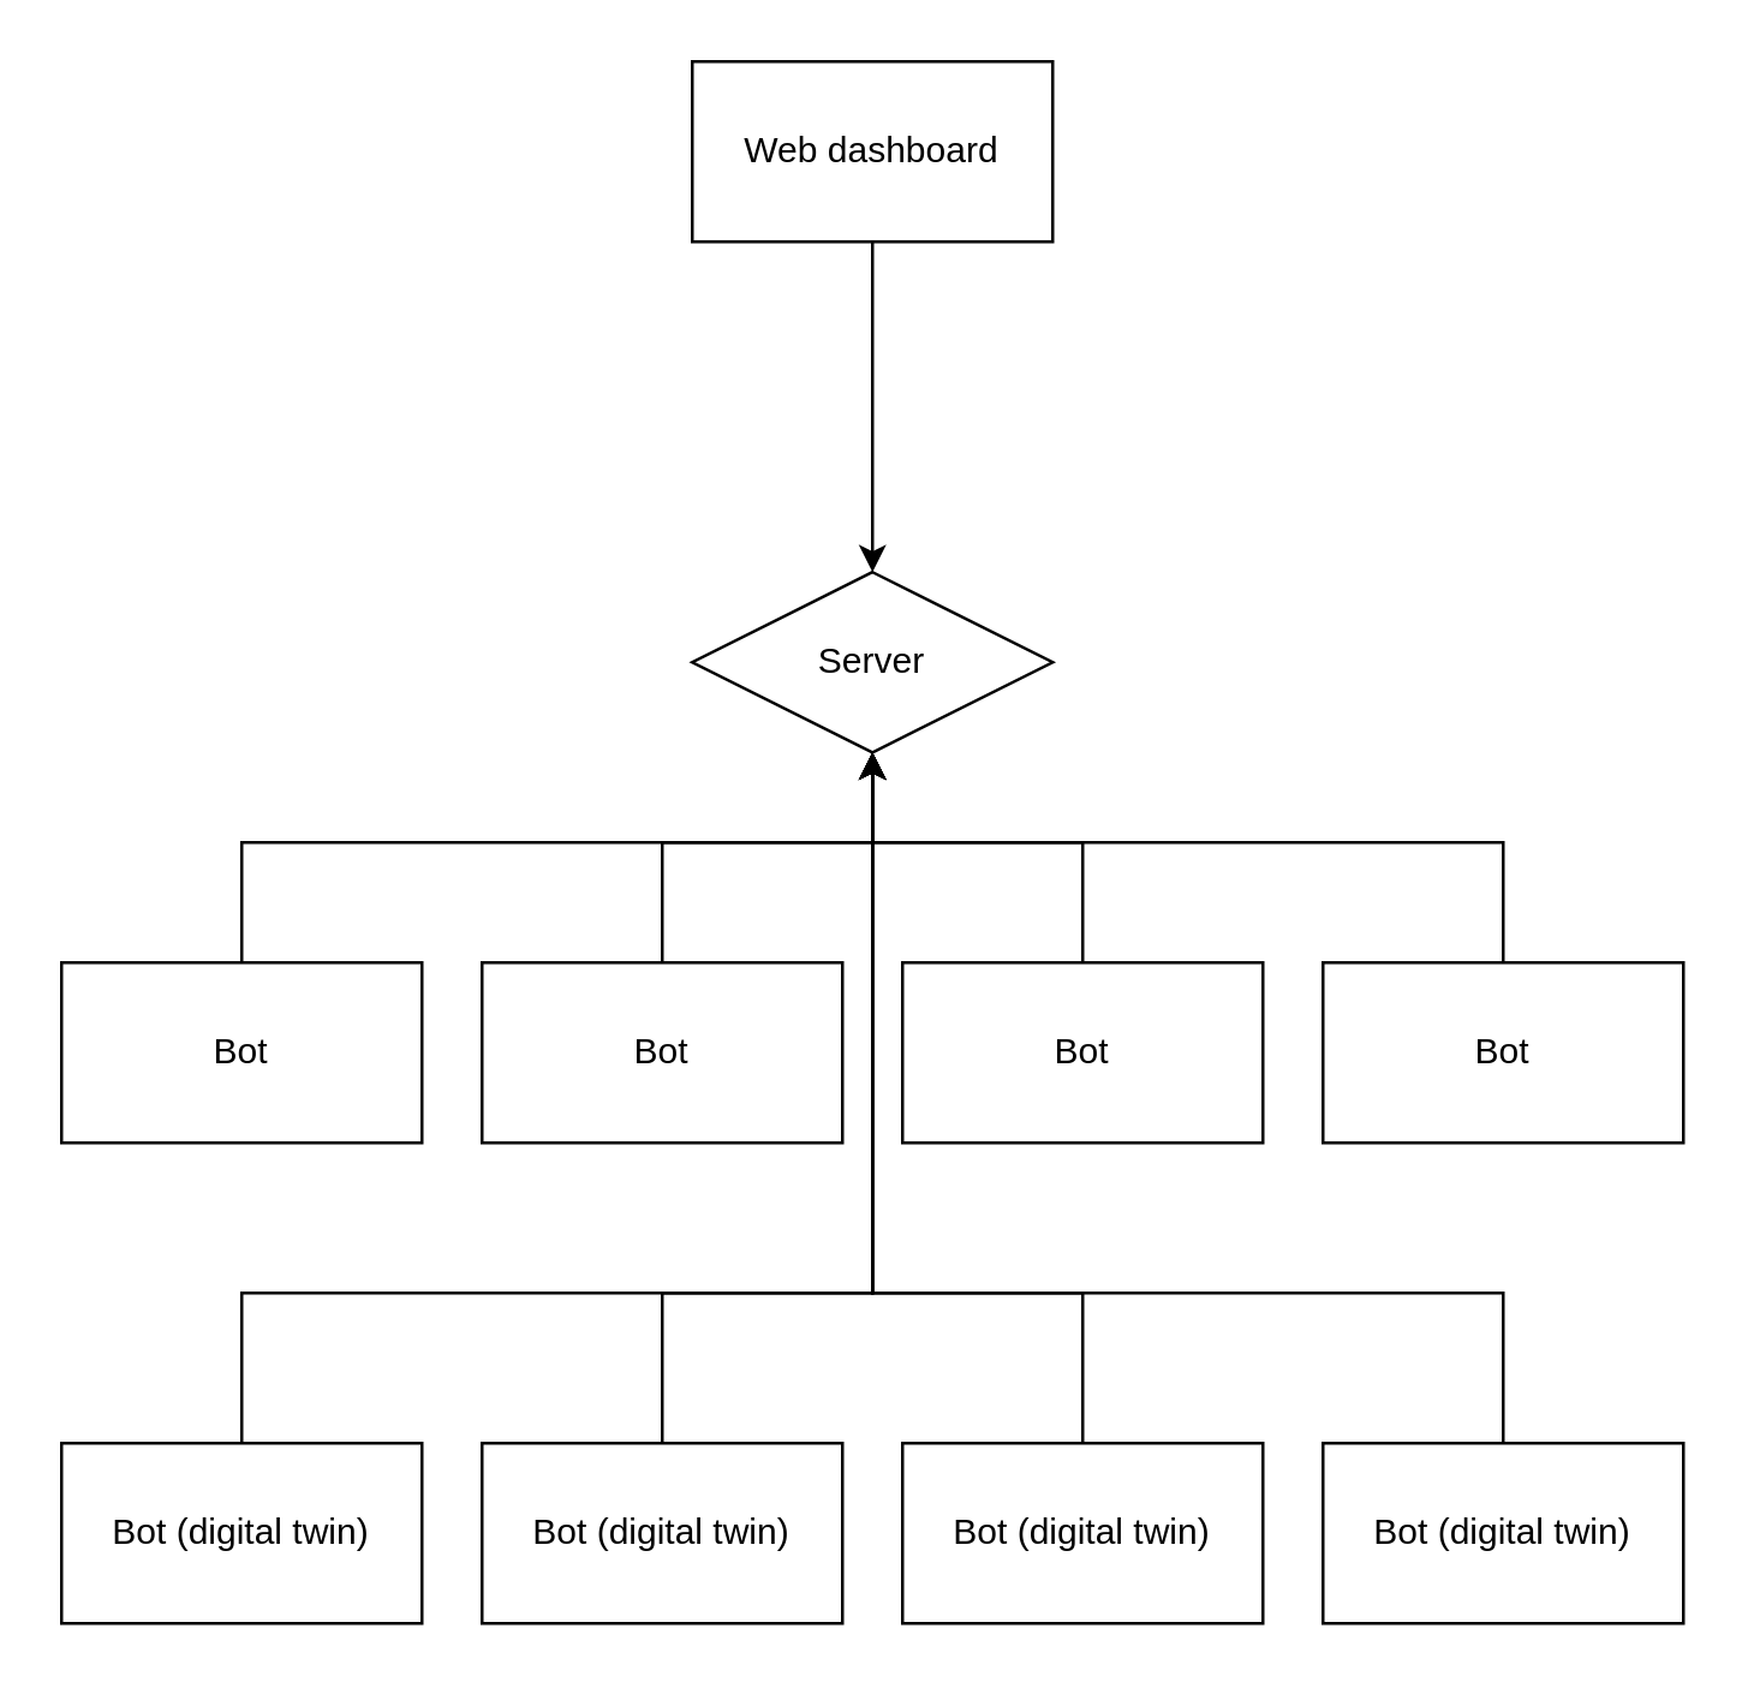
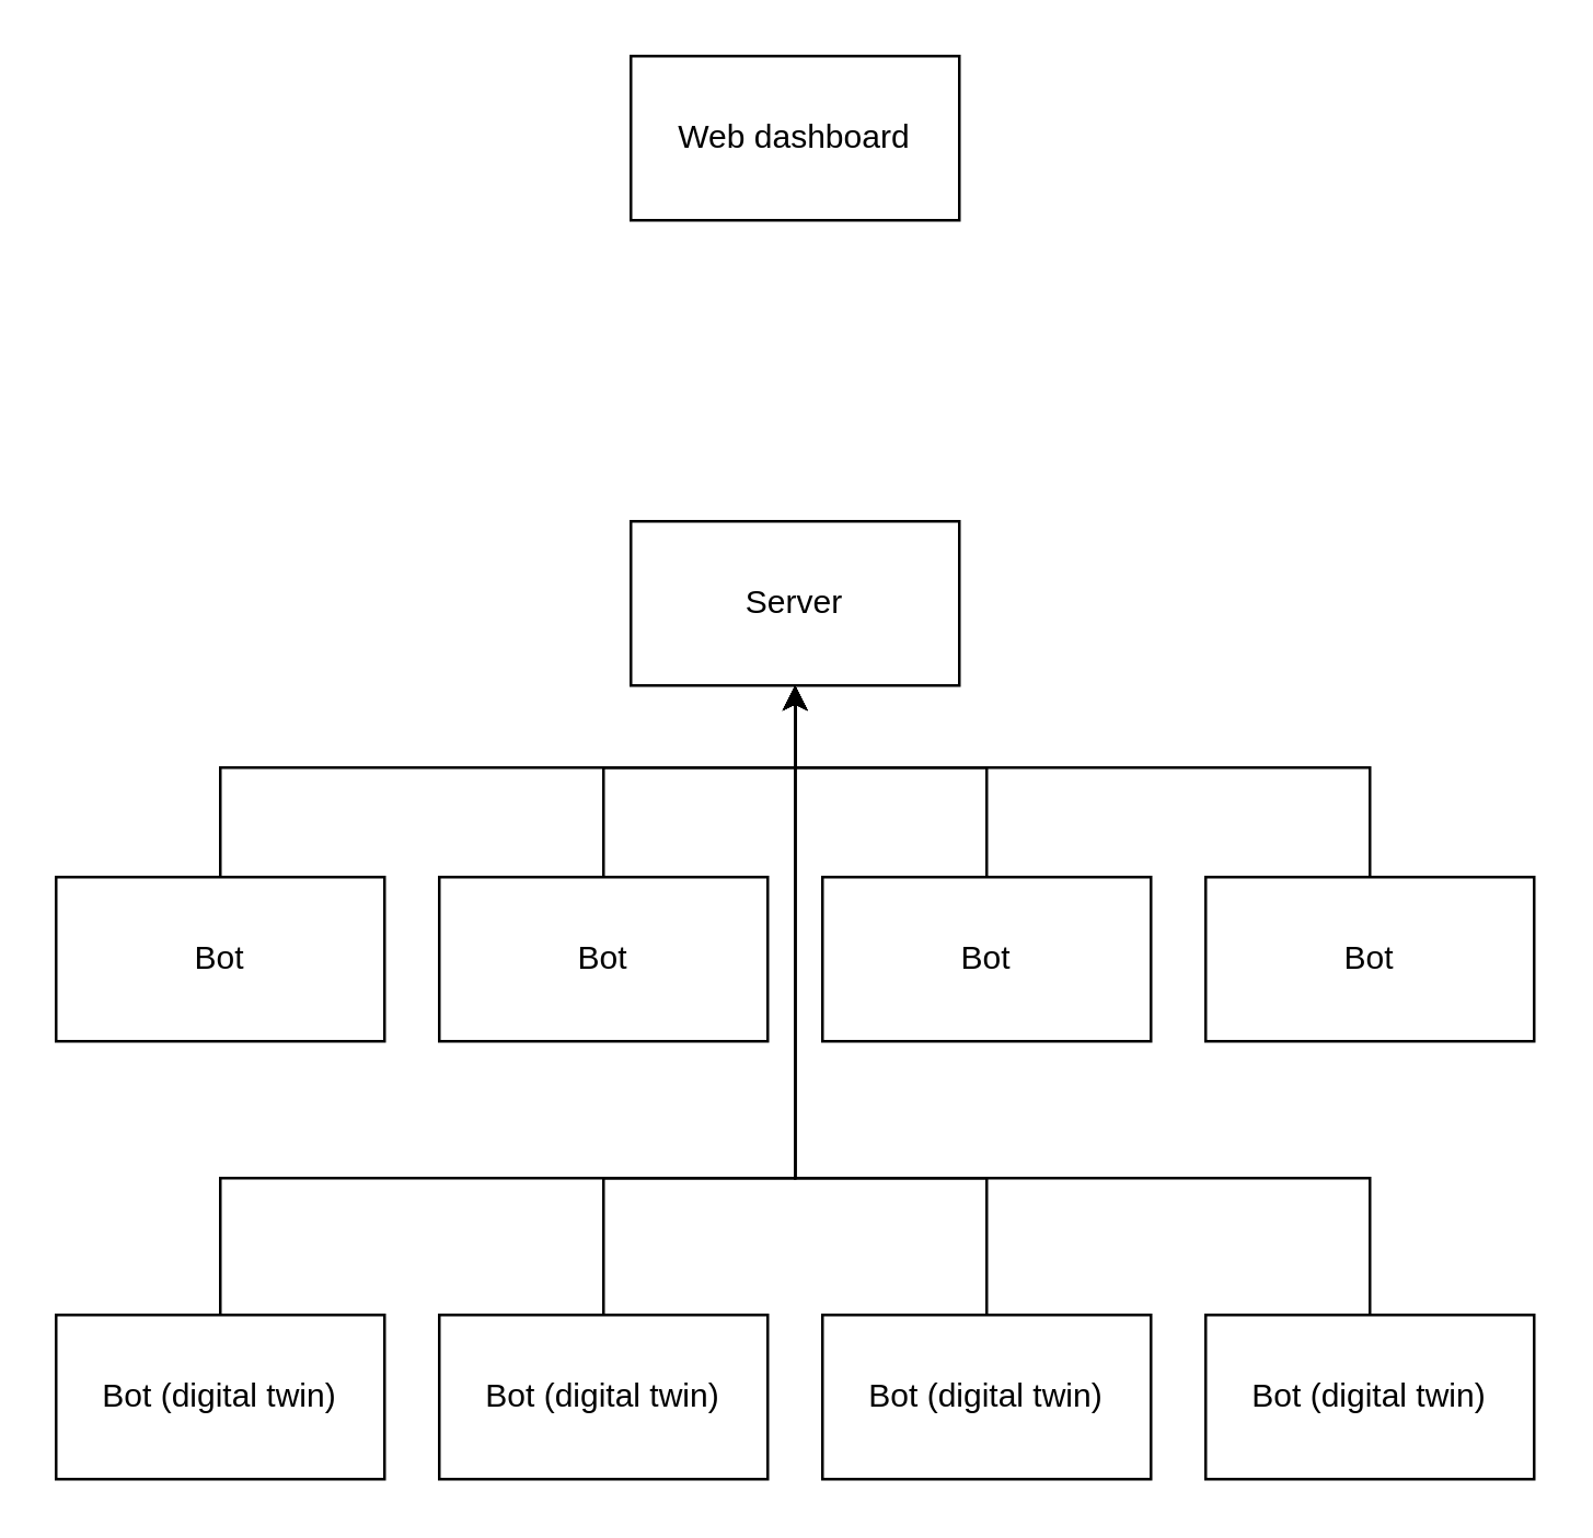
  <mxCell id="0" />
  <mxCell id="1" parent="0" />
- <mxCell id="2" value="Server" style="rhombus;whiteSpace=wrap;html=1;" vertex="1" parent="1"><mxGeometry x="230" y="190" width="120" height="60" as="geometry" /></mxCell>
- <mxCell id="3" style="edgeStyle=orthogonalEdgeStyle;rounded=0;orthogonalLoop=1;jettySize=auto;html=1;" edge="1" parent="1" source="4" target="2"><mxGeometry relative="1" as="geometry" /></mxCell>
+ <mxCell id="2" value="Server" style="rounded=0;whiteSpace=wrap;html=1;" vertex="1" parent="1"><mxGeometry x="230" y="190" width="120" height="60" as="geometry" /></mxCell>
  <mxCell id="4" value="Web dashboard" style="rounded=0;whiteSpace=wrap;html=1;" vertex="1" parent="1"><mxGeometry x="230" y="20" width="120" height="60" as="geometry" /></mxCell>
  <mxCell id="5" style="edgeStyle=orthogonalEdgeStyle;rounded=0;orthogonalLoop=1;jettySize=auto;html=1;" edge="1" parent="1" source="6" target="2"><mxGeometry relative="1" as="geometry"><Array as="points"><mxPoint x="220" y="280" /><mxPoint x="290" y="280" /></Array></mxGeometry></mxCell>
  <mxCell id="6" value="Bot" style="rounded=0;whiteSpace=wrap;html=1;" vertex="1" parent="1"><mxGeometry x="160" y="320" width="120" height="60" as="geometry" /></mxCell>
  <mxCell id="7" style="edgeStyle=orthogonalEdgeStyle;rounded=0;orthogonalLoop=1;jettySize=auto;html=1;" edge="1" parent="1" source="8" target="2"><mxGeometry relative="1" as="geometry"><Array as="points"><mxPoint x="220" y="430" /><mxPoint x="290" y="430" /></Array></mxGeometry></mxCell>
  <mxCell id="8" value="Bot (digital twin)" style="rounded=0;whiteSpace=wrap;html=1;" vertex="1" parent="1"><mxGeometry x="160" y="480" width="120" height="60" as="geometry" /></mxCell>
  <mxCell id="9" style="edgeStyle=orthogonalEdgeStyle;rounded=0;orthogonalLoop=1;jettySize=auto;html=1;" edge="1" parent="1" source="10" target="2"><mxGeometry relative="1" as="geometry"><mxPoint x="450" y="250" as="targetPoint" /><Array as="points"><mxPoint x="360" y="280" /><mxPoint x="290" y="280" /></Array></mxGeometry></mxCell>
  <mxCell id="10" value="Bot" style="rounded=0;whiteSpace=wrap;html=1;" vertex="1" parent="1"><mxGeometry x="300" y="320" width="120" height="60" as="geometry" /></mxCell>
  <mxCell id="11" style="edgeStyle=orthogonalEdgeStyle;rounded=0;orthogonalLoop=1;jettySize=auto;html=1;" edge="1" parent="1" source="12" target="2"><mxGeometry relative="1" as="geometry"><mxPoint x="450" y="250" as="targetPoint" /><Array as="points"><mxPoint x="360" y="430" /><mxPoint x="290" y="430" /></Array></mxGeometry></mxCell>
  <mxCell id="12" value="Bot (digital twin)" style="rounded=0;whiteSpace=wrap;html=1;" vertex="1" parent="1"><mxGeometry x="300" y="480" width="120" height="60" as="geometry" /></mxCell>
  <mxCell id="13" style="edgeStyle=orthogonalEdgeStyle;rounded=0;orthogonalLoop=1;jettySize=auto;html=1;" edge="1" parent="1" source="14" target="2"><mxGeometry relative="1" as="geometry"><mxPoint x="590" y="250" as="targetPoint" /><Array as="points"><mxPoint x="500" y="280" /><mxPoint x="290" y="280" /></Array></mxGeometry></mxCell>
  <mxCell id="14" value="Bot" style="rounded=0;whiteSpace=wrap;html=1;" vertex="1" parent="1"><mxGeometry x="440" y="320" width="120" height="60" as="geometry" /></mxCell>
  <mxCell id="15" style="edgeStyle=orthogonalEdgeStyle;rounded=0;orthogonalLoop=1;jettySize=auto;html=1;" edge="1" parent="1" source="16" target="2"><mxGeometry relative="1" as="geometry"><mxPoint x="590" y="250" as="targetPoint" /><Array as="points"><mxPoint x="500" y="430" /><mxPoint x="290" y="430" /></Array></mxGeometry></mxCell>
  <mxCell id="16" value="Bot (digital twin)" style="rounded=0;whiteSpace=wrap;html=1;" vertex="1" parent="1"><mxGeometry x="440" y="480" width="120" height="60" as="geometry" /></mxCell>
  <mxCell id="17" style="edgeStyle=orthogonalEdgeStyle;rounded=0;orthogonalLoop=1;jettySize=auto;html=1;" edge="1" parent="1" source="18" target="2"><mxGeometry relative="1" as="geometry"><mxPoint x="170" y="250" as="targetPoint" /><Array as="points"><mxPoint x="80" y="280" /><mxPoint x="290" y="280" /></Array></mxGeometry></mxCell>
  <mxCell id="18" value="Bot" style="rounded=0;whiteSpace=wrap;html=1;" vertex="1" parent="1"><mxGeometry x="20" y="320" width="120" height="60" as="geometry" /></mxCell>
  <mxCell id="19" style="edgeStyle=orthogonalEdgeStyle;rounded=0;orthogonalLoop=1;jettySize=auto;html=1;" edge="1" parent="1" source="20" target="2"><mxGeometry relative="1" as="geometry"><mxPoint x="170" y="250" as="targetPoint" /><Array as="points"><mxPoint x="80" y="430" /><mxPoint x="290" y="430" /></Array></mxGeometry></mxCell>
  <mxCell id="20" value="Bot (digital twin)" style="rounded=0;whiteSpace=wrap;html=1;" vertex="1" parent="1"><mxGeometry x="20" y="480" width="120" height="60" as="geometry" /></mxCell>
